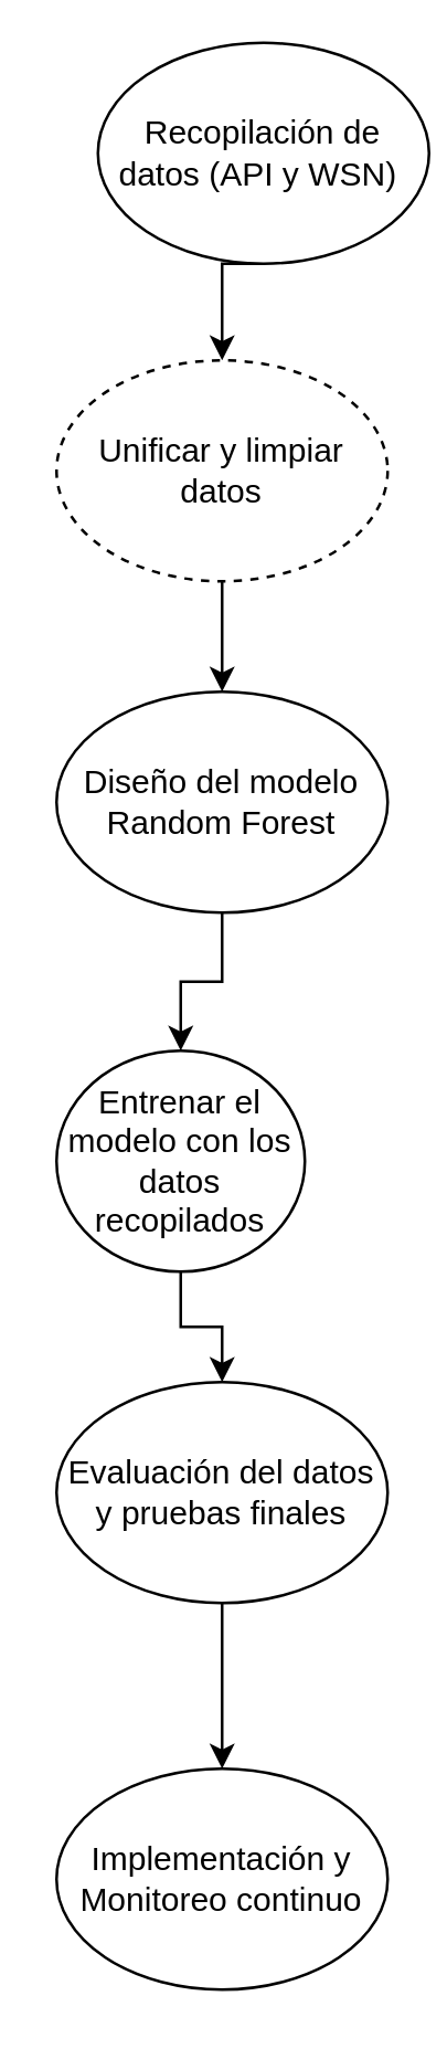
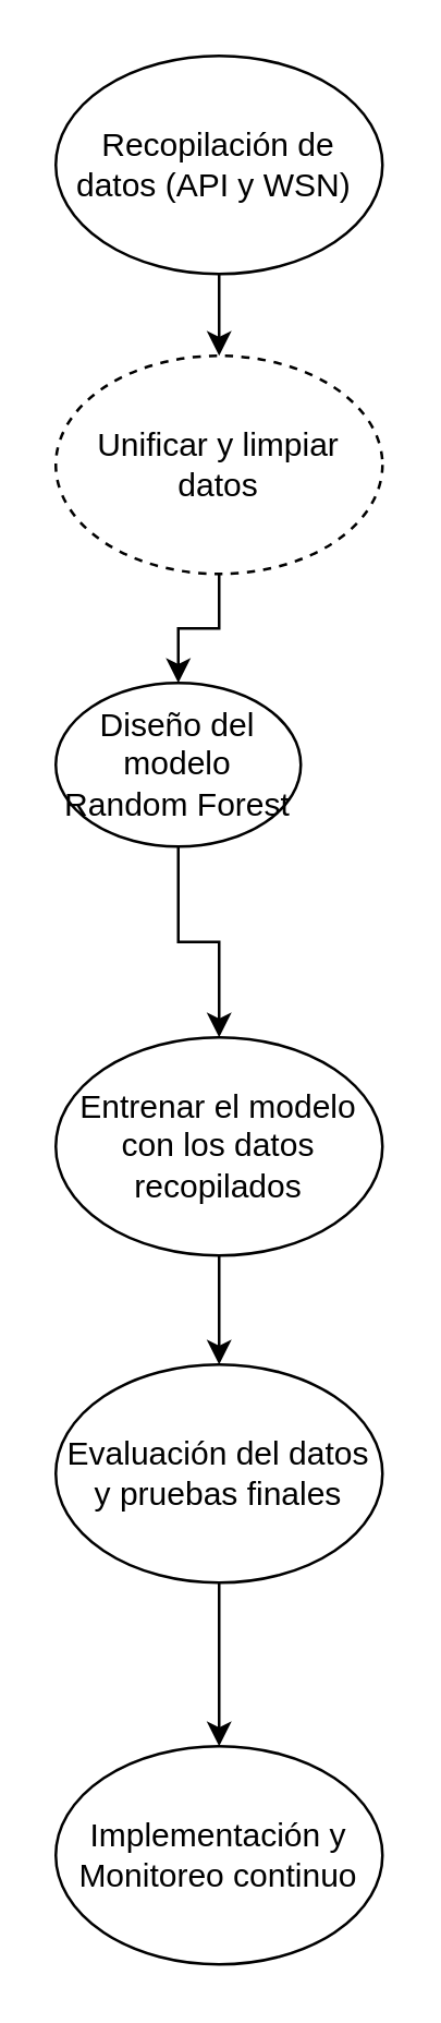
  <mxCell id="0" />
  <mxCell id="1" parent="0" />
  <mxCell id="2" style="edgeStyle=orthogonalEdgeStyle;rounded=0;orthogonalLoop=1;jettySize=auto;html=1;exitX=0.5;exitY=1;exitDx=0;exitDy=0;entryX=0.5;entryY=0;entryDx=0;entryDy=0;" edge="1" parent="1" source="3" target="5"><mxGeometry relative="1" as="geometry" /></mxCell>
- <mxCell id="3" value="Recopilación de datos (API y WSN)&amp;nbsp;" style="ellipse;whiteSpace=wrap;html=1;" vertex="1" parent="1"><mxGeometry x="35" y="15" width="120" height="80" as="geometry" /></mxCell>
+ <mxCell id="3" value="Recopilación de datos (API y WSN)&amp;nbsp;" style="ellipse;whiteSpace=wrap;html=1;" vertex="1" parent="1"><mxGeometry x="20" y="20" width="120" height="80" as="geometry" /></mxCell>
  <mxCell id="4" style="edgeStyle=orthogonalEdgeStyle;rounded=0;orthogonalLoop=1;jettySize=auto;html=1;entryX=0.5;entryY=0;entryDx=0;entryDy=0;" edge="1" parent="1" source="5" target="7"><mxGeometry relative="1" as="geometry" /></mxCell>
  <mxCell id="5" value="Unificar y limpiar datos" style="ellipse;whiteSpace=wrap;html=1;dashed=1;" vertex="1" parent="1"><mxGeometry x="20" y="130" width="120" height="80" as="geometry" /></mxCell>
  <mxCell id="6" style="edgeStyle=orthogonalEdgeStyle;rounded=0;orthogonalLoop=1;jettySize=auto;html=1;" edge="1" parent="1" source="7" target="9"><mxGeometry relative="1" as="geometry" /></mxCell>
- <mxCell id="7" value="Diseño del modelo Random Forest" style="ellipse;whiteSpace=wrap;html=1;" vertex="1" parent="1"><mxGeometry x="20" y="250" width="120" height="80" as="geometry" /></mxCell>
+ <mxCell id="7" value="Diseño del modelo Random Forest" style="ellipse;whiteSpace=wrap;html=1;" vertex="1" parent="1"><mxGeometry x="20" y="250" width="90" height="60" as="geometry" /></mxCell>
  <mxCell id="8" style="edgeStyle=orthogonalEdgeStyle;rounded=0;orthogonalLoop=1;jettySize=auto;html=1;entryX=0.5;entryY=0;entryDx=0;entryDy=0;" edge="1" parent="1" source="9" target="11"><mxGeometry relative="1" as="geometry" /></mxCell>
- <mxCell id="9" value="Entrenar el modelo con los datos recopilados" style="ellipse;whiteSpace=wrap;html=1;" vertex="1" parent="1"><mxGeometry x="20" y="380" width="90" height="80" as="geometry" /></mxCell>
+ <mxCell id="9" value="Entrenar el modelo con los datos recopilados" style="ellipse;whiteSpace=wrap;html=1;" vertex="1" parent="1"><mxGeometry x="20" y="380" width="120" height="80" as="geometry" /></mxCell>
  <mxCell id="10" style="edgeStyle=orthogonalEdgeStyle;rounded=0;orthogonalLoop=1;jettySize=auto;html=1;entryX=0.5;entryY=0;entryDx=0;entryDy=0;" edge="1" parent="1" source="11" target="12"><mxGeometry relative="1" as="geometry" /></mxCell>
  <mxCell id="11" value="Evaluación del datos y pruebas finales" style="ellipse;whiteSpace=wrap;html=1;" vertex="1" parent="1"><mxGeometry x="20" y="500" width="120" height="80" as="geometry" /></mxCell>
  <mxCell id="12" value="Implementación y Monitoreo continuo" style="ellipse;whiteSpace=wrap;html=1;" vertex="1" parent="1"><mxGeometry x="20" y="640" width="120" height="80" as="geometry" /></mxCell>
